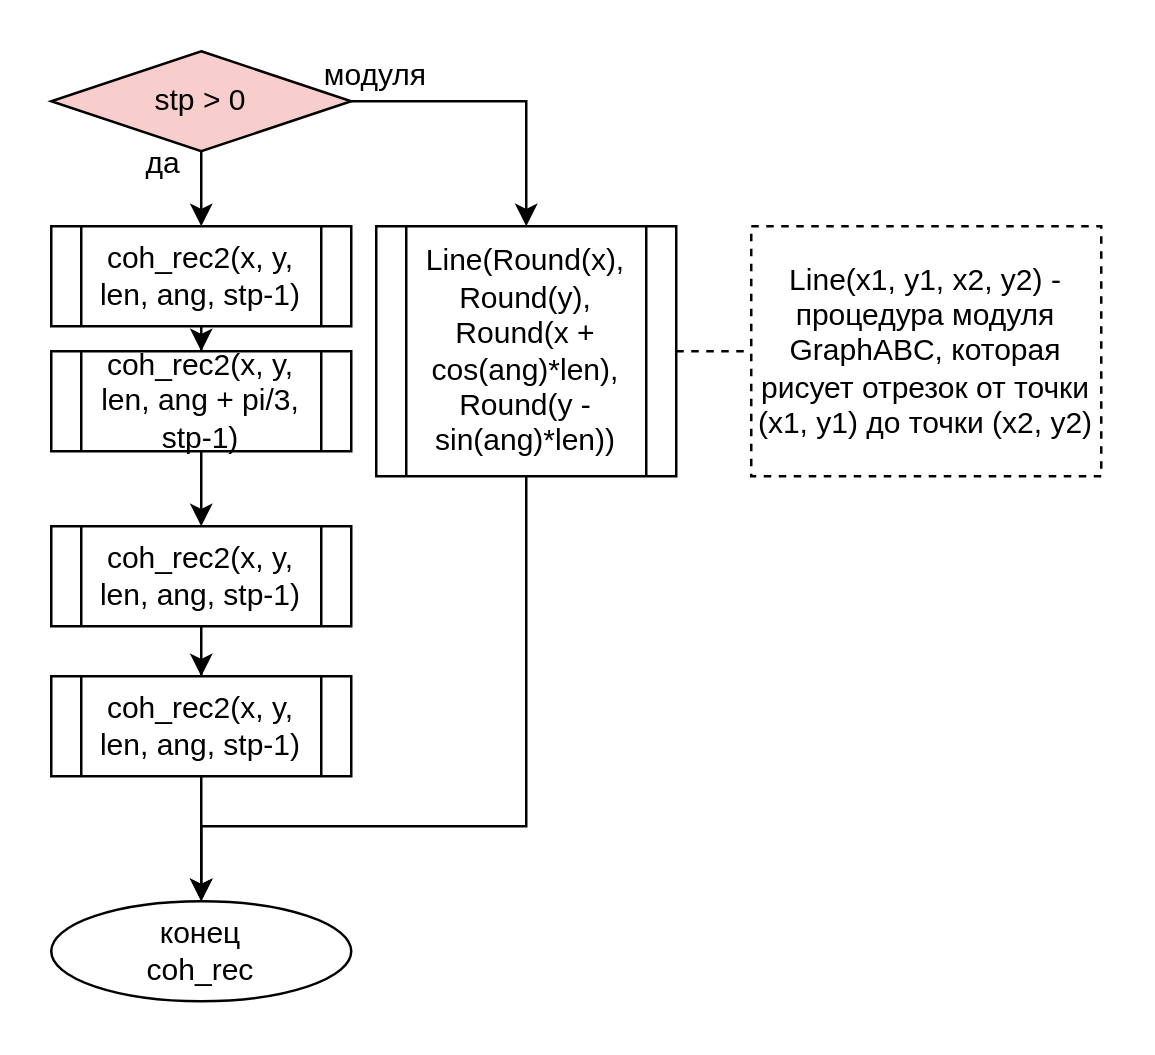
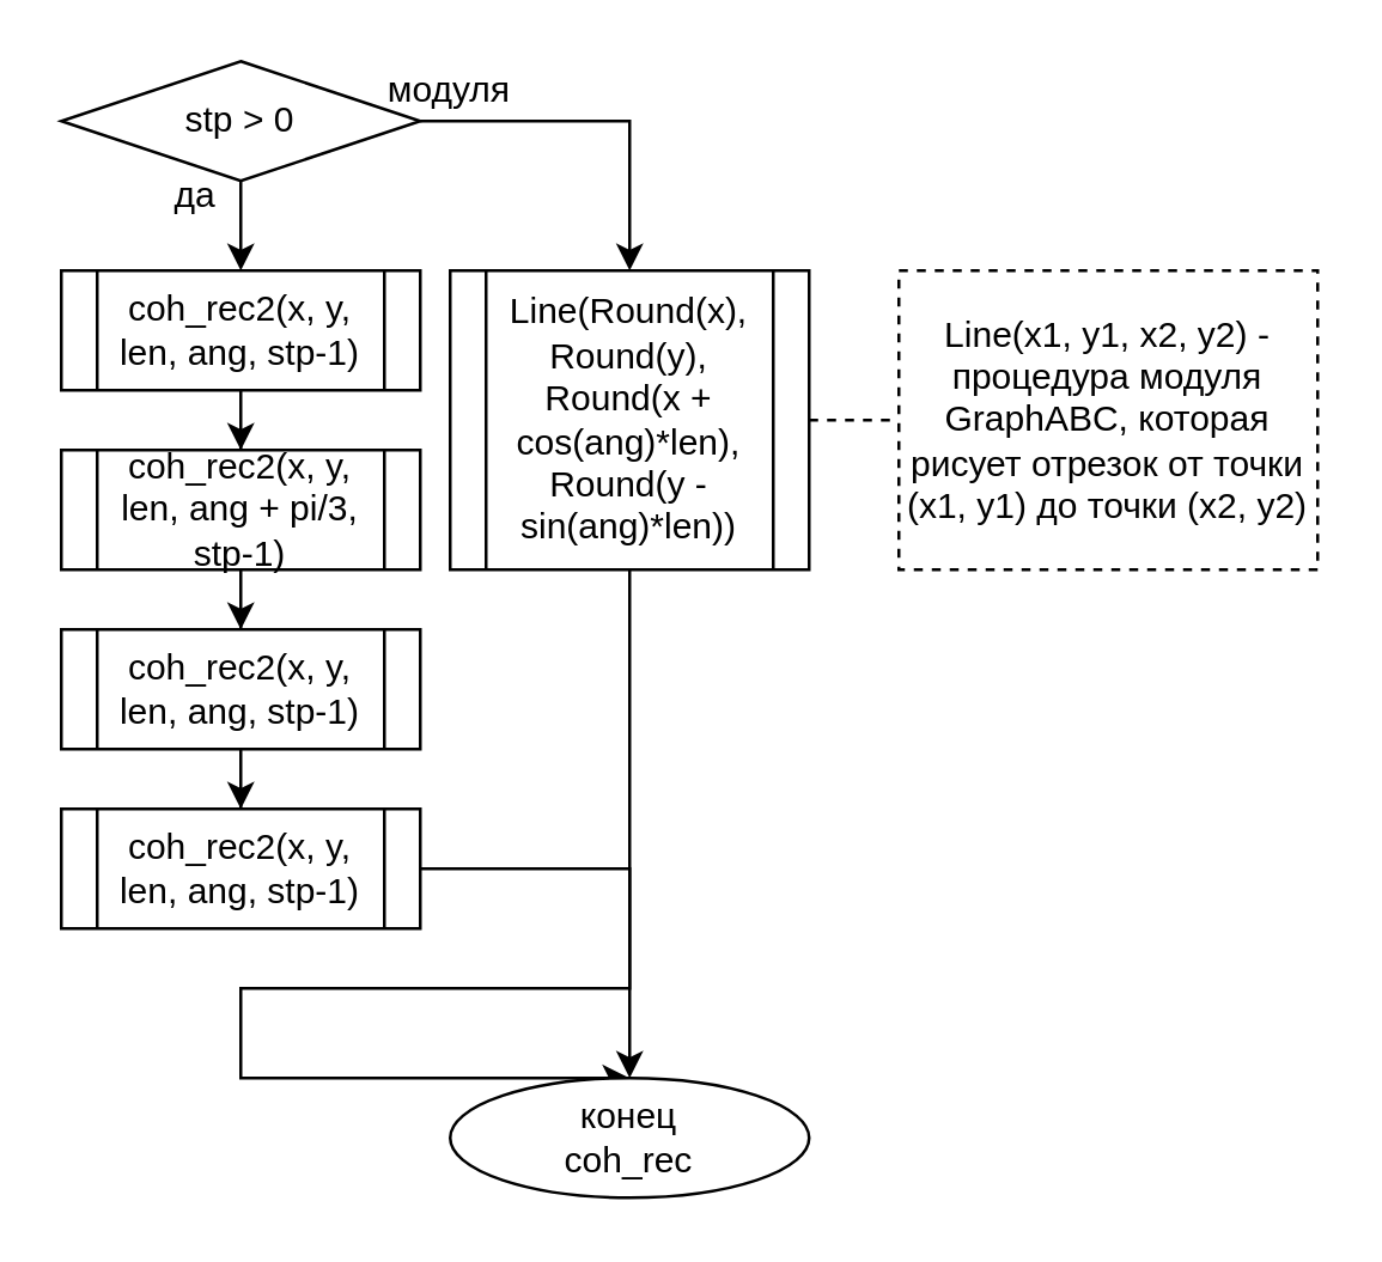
  <mxCell id="0" />
  <mxCell id="1" parent="0" />
  <mxCell id="2" value="" style="edgeStyle=orthogonalEdgeStyle;rounded=0;orthogonalLoop=1;jettySize=auto;html=1;" parent="1" source="3" target="8" edge="1"><mxGeometry relative="1" as="geometry" /></mxCell>
  <mxCell id="3" value="coh_rec2(x, y, len, ang, stp-1)" style="shape=process;whiteSpace=wrap;html=1;backgroundOutline=1;" parent="1" vertex="1"><mxGeometry x="20" y="90" width="120" height="40" as="geometry" /></mxCell>
  <mxCell id="4" style="edgeStyle=orthogonalEdgeStyle;rounded=0;orthogonalLoop=1;jettySize=auto;html=1;exitX=1;exitY=0.5;exitDx=0;exitDy=0;entryX=0.5;entryY=0;entryDx=0;entryDy=0;" parent="1" source="6" target="14" edge="1"><mxGeometry relative="1" as="geometry"><Array as="points"><mxPoint x="210" y="40" /></Array></mxGeometry></mxCell>
  <mxCell id="5" style="edgeStyle=orthogonalEdgeStyle;rounded=0;orthogonalLoop=1;jettySize=auto;html=1;exitX=0.5;exitY=1;exitDx=0;exitDy=0;entryX=0.5;entryY=0;entryDx=0;entryDy=0;" edge="1" parent="1" source="6" target="3"><mxGeometry relative="1" as="geometry" /></mxCell>
- <mxCell id="6" value="stp &amp;gt; 0" style="rhombus;whiteSpace=wrap;html=1;fillColor=#f8cecc;" parent="1" vertex="1"><mxGeometry x="20" y="20" width="120" height="40" as="geometry" /></mxCell>
+ <mxCell id="6" value="stp &amp;gt; 0" style="rhombus;whiteSpace=wrap;html=1;" parent="1" vertex="1"><mxGeometry x="20" y="20" width="120" height="40" as="geometry" /></mxCell>
  <mxCell id="7" value="" style="edgeStyle=orthogonalEdgeStyle;rounded=0;orthogonalLoop=1;jettySize=auto;html=1;" parent="1" source="8" target="10" edge="1"><mxGeometry relative="1" as="geometry" /></mxCell>
- <mxCell id="8" value="coh_rec2(x, y, len, ang + pi/3, stp-1)" style="shape=process;whiteSpace=wrap;html=1;backgroundOutline=1;" parent="1" vertex="1"><mxGeometry x="20" y="140" width="120" height="40" as="geometry" /></mxCell>
+ <mxCell id="8" value="coh_rec2(x, y, len, ang + pi/3, stp-1)" style="shape=process;whiteSpace=wrap;html=1;backgroundOutline=1;" parent="1" vertex="1"><mxGeometry x="20" y="150" width="120" height="40" as="geometry" /></mxCell>
  <mxCell id="9" value="" style="edgeStyle=orthogonalEdgeStyle;rounded=0;orthogonalLoop=1;jettySize=auto;html=1;" parent="1" source="10" target="12" edge="1"><mxGeometry relative="1" as="geometry" /></mxCell>
  <mxCell id="10" value="coh_rec2(x, y, len, ang, stp-1)" style="shape=process;whiteSpace=wrap;html=1;backgroundOutline=1;" parent="1" vertex="1"><mxGeometry x="20" y="210" width="120" height="40" as="geometry" /></mxCell>
  <mxCell id="11" value="" style="edgeStyle=orthogonalEdgeStyle;rounded=0;orthogonalLoop=1;jettySize=auto;html=1;" parent="1" source="12" target="17" edge="1"><mxGeometry relative="1" as="geometry" /></mxCell>
  <mxCell id="12" value="coh_rec2(x, y, len, ang, stp-1)" style="shape=process;whiteSpace=wrap;html=1;backgroundOutline=1;" parent="1" vertex="1"><mxGeometry x="20" y="270" width="120" height="40" as="geometry" /></mxCell>
  <mxCell id="13" style="edgeStyle=orthogonalEdgeStyle;rounded=0;orthogonalLoop=1;jettySize=auto;html=1;exitX=0.5;exitY=1;exitDx=0;exitDy=0;entryX=0.5;entryY=0;entryDx=0;entryDy=0;" parent="1" source="14" target="17" edge="1"><mxGeometry relative="1" as="geometry"><Array as="points"><mxPoint x="210" y="330" /><mxPoint x="80" y="330" /></Array></mxGeometry></mxCell>
  <mxCell id="14" value="Line(Round(x), Round(y), Round(x + cos(ang)*len), Round(y - sin(ang)*len))" style="shape=process;whiteSpace=wrap;html=1;backgroundOutline=1;" parent="1" vertex="1"><mxGeometry x="150" y="90" width="120" height="100" as="geometry" /></mxCell>
  <mxCell id="15" value="Line(x1, y1, x2, y2) - процедура модуля GraphABC, которая рисует отрезок от точки (x1, y1) до точки (x2, y2)" style="text;html=1;strokeColor=default;fillColor=none;align=center;verticalAlign=middle;whiteSpace=wrap;rounded=0;dashed=1;" parent="1" vertex="1"><mxGeometry x="300" y="90" width="140" height="100" as="geometry" /></mxCell>
  <mxCell id="16" value="" style="endArrow=none;dashed=1;html=1;rounded=0;exitX=1;exitY=0.5;exitDx=0;exitDy=0;entryX=0;entryY=0.5;entryDx=0;entryDy=0;" parent="1" source="14" target="15" edge="1"><mxGeometry width="50" height="50" relative="1" as="geometry"><mxPoint x="340" y="230" as="sourcePoint" /><mxPoint x="390" y="180" as="targetPoint" /></mxGeometry></mxCell>
- <mxCell id="17" value="конец&lt;br&gt;coh_rec" style="ellipse;whiteSpace=wrap;html=1;" parent="1" vertex="1"><mxGeometry x="20" y="360" width="120" height="40" as="geometry" /></mxCell>
+ <mxCell id="17" value="конец&lt;br&gt;coh_rec" style="ellipse;whiteSpace=wrap;html=1;" parent="1" vertex="1"><mxGeometry x="150" y="360" width="120" height="40" as="geometry" /></mxCell>
  <mxCell id="18" value="да" style="text;html=1;strokeColor=none;fillColor=none;align=center;verticalAlign=middle;whiteSpace=wrap;rounded=0;" vertex="1" parent="1"><mxGeometry x="40" y="50" width="50" height="30" as="geometry" /></mxCell>
  <mxCell id="19" value="модуля" style="text;html=1;strokeColor=none;fillColor=none;align=center;verticalAlign=middle;whiteSpace=wrap;rounded=0;" vertex="1" parent="1"><mxGeometry x="120" y="20" width="60" height="20" as="geometry" /></mxCell>
